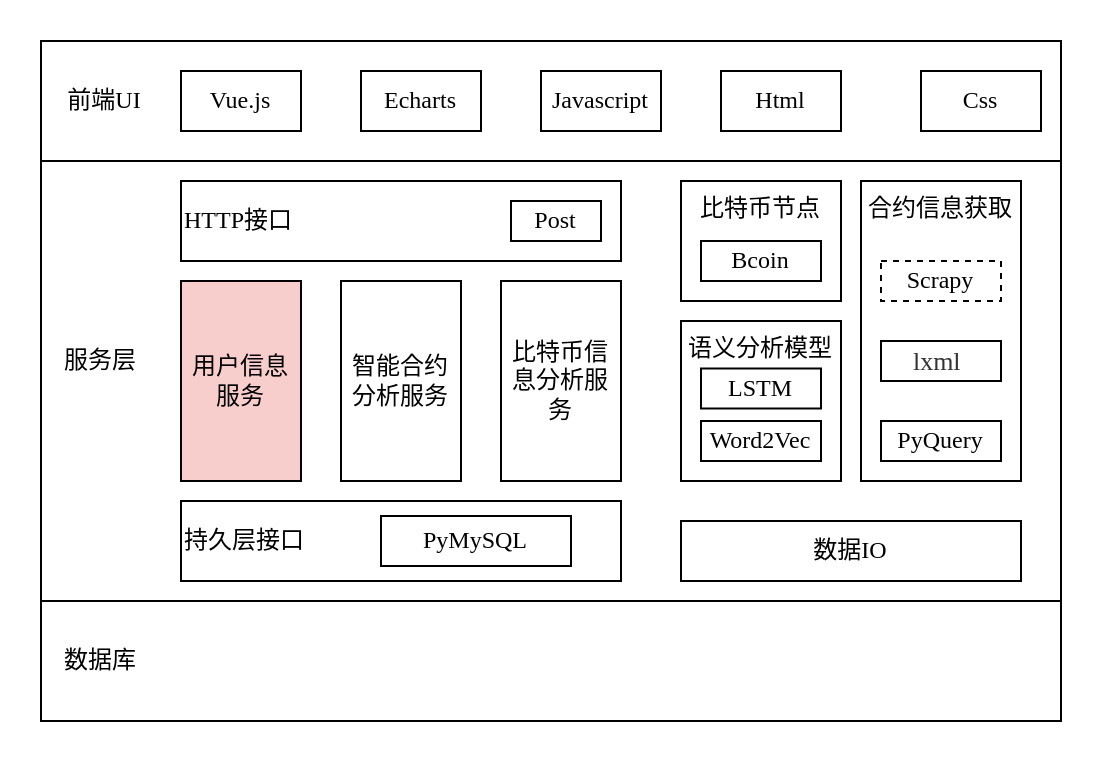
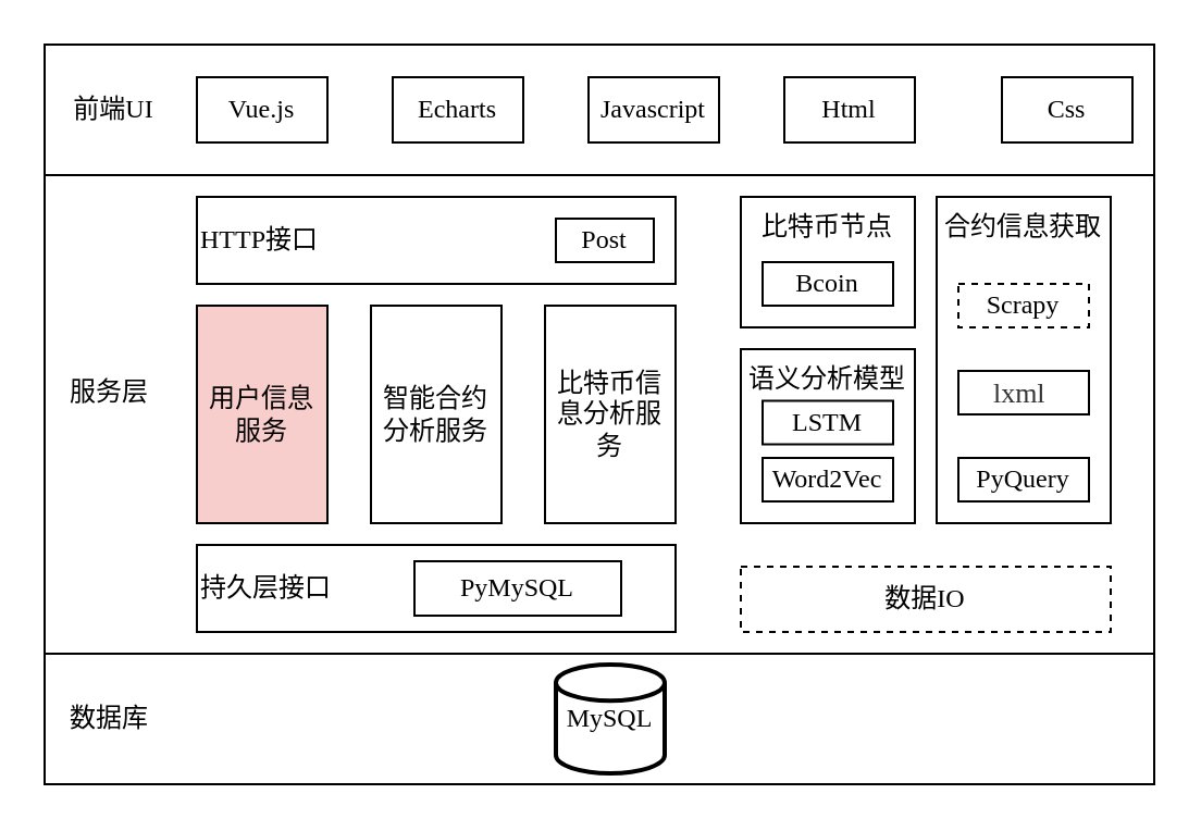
  <mxCell id="0" />
  <mxCell id="1" parent="0" />
  <mxCell id="2" value="" style="rounded=0;whiteSpace=wrap;html=1;fontFamily=Noto Serif SC;fontSource=https%3A%2F%2Ffonts.googleapis.com%2Fcss%3Ffamily%3DNoto%2BSerif%2BSC;" parent="1" vertex="1"><mxGeometry x="20" y="20" width="510" height="60" as="geometry" /></mxCell>
  <mxCell id="3" value="" style="rounded=0;whiteSpace=wrap;html=1;fontFamily=Noto Serif SC;fontSource=https%3A%2F%2Ffonts.googleapis.com%2Fcss%3Ffamily%3DNoto%2BSerif%2BSC;" parent="1" vertex="1"><mxGeometry x="20" y="80" width="510" height="220" as="geometry" /></mxCell>
  <mxCell id="4" value="" style="rounded=0;whiteSpace=wrap;html=1;align=left;spacingTop=10;fontFamily=Noto Serif SC;fontSource=https%3A%2F%2Ffonts.googleapis.com%2Fcss%3Ffamily%3DNoto%2BSerif%2BSC;" parent="1" vertex="1"><mxGeometry x="20" y="300" width="510" height="60" as="geometry" /></mxCell>
  <mxCell id="5" value="前端UI" style="text;html=1;strokeColor=none;fillColor=none;align=center;verticalAlign=middle;whiteSpace=wrap;rounded=0;fontFamily=Noto Serif SC;fontSource=https%3A%2F%2Ffonts.googleapis.com%2Fcss%3Ffamily%3DNoto%2BSerif%2BSC;" parent="1" vertex="1"><mxGeometry x="22" y="40" width="60" height="20" as="geometry" /></mxCell>
  <mxCell id="6" value="服务层" style="text;html=1;strokeColor=none;fillColor=none;align=center;verticalAlign=middle;whiteSpace=wrap;rounded=0;fontFamily=Noto Serif SC;fontSource=https%3A%2F%2Ffonts.googleapis.com%2Fcss%3Ffamily%3DNoto%2BSerif%2BSC;" parent="1" vertex="1"><mxGeometry x="30" y="170" width="40" height="20" as="geometry" /></mxCell>
  <mxCell id="7" value="Vue.js" style="rounded=0;whiteSpace=wrap;html=1;fontFamily=Noto Serif SC;fontSource=https%3A%2F%2Ffonts.googleapis.com%2Fcss%3Ffamily%3DNoto%2BSerif%2BSC;" parent="1" vertex="1"><mxGeometry x="90" y="35" width="60" height="30" as="geometry" /></mxCell>
  <mxCell id="8" value="HTTP接口" style="rounded=0;whiteSpace=wrap;html=1;fontFamily=Noto Serif SC;fontSource=https%3A%2F%2Ffonts.googleapis.com%2Fcss%3Ffamily%3DNoto%2BSerif%2BSC;align=left;" parent="1" vertex="1"><mxGeometry x="90" y="90" width="220" height="40" as="geometry" /></mxCell>
  <mxCell id="9" value="持久层接口" style="rounded=0;whiteSpace=wrap;html=1;fontFamily=Noto Serif SC;fontSource=https%3A%2F%2Ffonts.googleapis.com%2Fcss%3Ffamily%3DNoto%2BSerif%2BSC;align=left;" parent="1" vertex="1"><mxGeometry x="90" y="250" width="220" height="40" as="geometry" /></mxCell>
  <mxCell id="10" value="比特币节点" style="rounded=0;whiteSpace=wrap;html=1;fontFamily=Noto Serif SC;fontSource=https%3A%2F%2Ffonts.googleapis.com%2Fcss%3Ffamily%3DNoto%2BSerif%2BSC;verticalAlign=top;" parent="1" vertex="1"><mxGeometry x="340" y="90" width="80" height="60" as="geometry" /></mxCell>
  <mxCell id="11" value="合约信息获取" style="rounded=0;whiteSpace=wrap;html=1;fontFamily=Noto Serif SC;fontSource=https%3A%2F%2Ffonts.googleapis.com%2Fcss%3Ffamily%3DNoto%2BSerif%2BSC;verticalAlign=top;" parent="1" vertex="1"><mxGeometry x="430" y="90" width="80" height="150" as="geometry" /></mxCell>
  <mxCell id="12" value="语义分析模型" style="rounded=0;whiteSpace=wrap;html=1;fontFamily=Noto Serif SC;fontSource=https%3A%2F%2Ffonts.googleapis.com%2Fcss%3Ffamily%3DNoto%2BSerif%2BSC;verticalAlign=top;" parent="1" vertex="1"><mxGeometry x="340" y="160" width="80" height="80" as="geometry" /></mxCell>
- <mxCell id="13" value="数据IO" style="rounded=0;whiteSpace=wrap;html=1;fontFamily=Noto Serif SC;fontSource=https%3A%2F%2Ffonts.googleapis.com%2Fcss%3Ffamily%3DNoto%2BSerif%2BSC;" parent="1" vertex="1"><mxGeometry x="340" y="260" width="170" height="30" as="geometry" /></mxCell>
+ <mxCell id="13" value="数据IO" style="rounded=0;whiteSpace=wrap;html=1;fontFamily=Noto Serif SC;fontSource=https%3A%2F%2Ffonts.googleapis.com%2Fcss%3Ffamily%3DNoto%2BSerif%2BSC;dashed=1;" parent="1" vertex="1"><mxGeometry x="340" y="260" width="170" height="30" as="geometry" /></mxCell>
  <mxCell id="14" value="智能合约分析服务" style="rounded=0;whiteSpace=wrap;html=1;fontFamily=Noto Serif SC;fontSource=https%3A%2F%2Ffonts.googleapis.com%2Fcss%3Ffamily%3DNoto%2BSerif%2BSC;" parent="1" vertex="1"><mxGeometry x="170" y="140" width="60" height="100" as="geometry" /></mxCell>
  <mxCell id="15" value="比特币信息分析服务" style="rounded=0;whiteSpace=wrap;html=1;fontFamily=Noto Serif SC;fontSource=https%3A%2F%2Ffonts.googleapis.com%2Fcss%3Ffamily%3DNoto%2BSerif%2BSC;" parent="1" vertex="1"><mxGeometry x="250" y="140" width="60" height="100" as="geometry" /></mxCell>
  <mxCell id="16" value="用户信息服务" style="rounded=0;whiteSpace=wrap;html=1;fontFamily=Noto Serif SC;fontSource=https%3A%2F%2Ffonts.googleapis.com%2Fcss%3Ffamily%3DNoto%2BSerif%2BSC;fillColor=#f8cecc;" parent="1" vertex="1"><mxGeometry x="90" y="140" width="60" height="100" as="geometry" /></mxCell>
  <mxCell id="17" value="数据库" style="text;html=1;strokeColor=none;fillColor=none;align=center;verticalAlign=middle;whiteSpace=wrap;rounded=0;fontFamily=Noto Serif SC;fontSource=https%3A%2F%2Ffonts.googleapis.com%2Fcss%3Ffamily%3DNoto%2BSerif%2BSC;" parent="1" vertex="1"><mxGeometry x="30" y="320" width="40" height="20" as="geometry" /></mxCell>
+ <mxCell id="18" value="MySQL" style="strokeWidth=2;html=1;shape=mxgraph.flowchart.database;whiteSpace=wrap;fontFamily=Noto Serif SC;fontSource=https%3A%2F%2Ffonts.googleapis.com%2Fcss%3Ffamily%3DNoto%2BSerif%2BSC;" parent="1" vertex="1"><mxGeometry x="255" y="305" width="50" height="50" as="geometry" /></mxCell>
  <mxCell id="19" value="Javascript" style="rounded=0;whiteSpace=wrap;html=1;fontFamily=Noto Serif SC;fontSource=https%3A%2F%2Ffonts.googleapis.com%2Fcss%3Ffamily%3DNoto%2BSerif%2BSC;" parent="1" vertex="1"><mxGeometry x="270" y="35" width="60" height="30" as="geometry" /></mxCell>
  <mxCell id="20" value="Echarts" style="rounded=0;whiteSpace=wrap;html=1;fontFamily=Noto Serif SC;fontSource=https%3A%2F%2Ffonts.googleapis.com%2Fcss%3Ffamily%3DNoto%2BSerif%2BSC;" parent="1" vertex="1"><mxGeometry x="180" y="35" width="60" height="30" as="geometry" /></mxCell>
  <mxCell id="21" value="Html" style="rounded=0;whiteSpace=wrap;html=1;fontFamily=Noto Serif SC;fontSource=https%3A%2F%2Ffonts.googleapis.com%2Fcss%3Ffamily%3DNoto%2BSerif%2BSC;" parent="1" vertex="1"><mxGeometry x="360" y="35" width="60" height="30" as="geometry" /></mxCell>
  <mxCell id="22" value="Css" style="rounded=0;whiteSpace=wrap;html=1;fontFamily=Noto Serif SC;fontSource=https%3A%2F%2Ffonts.googleapis.com%2Fcss%3Ffamily%3DNoto%2BSerif%2BSC;" parent="1" vertex="1"><mxGeometry x="460" y="35" width="60" height="30" as="geometry" /></mxCell>
  <mxCell id="23" value="Post" style="rounded=0;whiteSpace=wrap;html=1;fontFamily=Noto Serif SC;fontSource=https%3A%2F%2Ffonts.googleapis.com%2Fcss%3Ffamily%3DNoto%2BSerif%2BSC;" parent="1" vertex="1"><mxGeometry x="255" y="100" width="45" height="20" as="geometry" /></mxCell>
  <mxCell id="24" value="Bcoin" style="rounded=0;whiteSpace=wrap;html=1;align=center;verticalAlign=middle;fontFamily=Noto Serif SC;fontSource=https%3A%2F%2Ffonts.googleapis.com%2Fcss%3Ffamily%3DNoto%2BSerif%2BSC;" parent="1" vertex="1"><mxGeometry x="350" y="120" width="60" height="20" as="geometry" /></mxCell>
  <mxCell id="25" value="LSTM" style="rounded=0;whiteSpace=wrap;html=1;align=center;verticalAlign=middle;fontFamily=Noto Serif SC;fontSource=https%3A%2F%2Ffonts.googleapis.com%2Fcss%3Ffamily%3DNoto%2BSerif%2BSC;" parent="1" vertex="1"><mxGeometry x="350" y="183.75" width="60" height="20" as="geometry" /></mxCell>
  <mxCell id="26" value="Word2Vec" style="rounded=0;whiteSpace=wrap;html=1;align=center;verticalAlign=middle;fontFamily=Noto Serif SC;fontSource=https%3A%2F%2Ffonts.googleapis.com%2Fcss%3Ffamily%3DNoto%2BSerif%2BSC;" parent="1" vertex="1"><mxGeometry x="350" y="210" width="60" height="20" as="geometry" /></mxCell>
  <mxCell id="27" value="Scrapy" style="rounded=0;whiteSpace=wrap;html=1;align=center;verticalAlign=middle;fontFamily=Noto Serif SC;fontSource=https%3A%2F%2Ffonts.googleapis.com%2Fcss%3Ffamily%3DNoto%2BSerif%2BSC;dashed=1;" parent="1" vertex="1"><mxGeometry x="440" y="130" width="60" height="20" as="geometry" /></mxCell>
  <mxCell id="28" value="&lt;span style=&quot;color: rgb(51, 51, 51); font-size: 13px; background-color: rgb(255, 255, 255);&quot;&gt;lxml&amp;nbsp;&lt;/span&gt;" style="rounded=0;whiteSpace=wrap;html=1;align=center;verticalAlign=middle;fontFamily=Noto Serif SC;fontSource=https%3A%2F%2Ffonts.googleapis.com%2Fcss%3Ffamily%3DNoto%2BSerif%2BSC;" parent="1" vertex="1"><mxGeometry x="440" y="170" width="60" height="20" as="geometry" /></mxCell>
  <mxCell id="29" value="PyQuery" style="rounded=0;whiteSpace=wrap;html=1;align=center;verticalAlign=middle;fontFamily=Noto Serif SC;fontSource=https%3A%2F%2Ffonts.googleapis.com%2Fcss%3Ffamily%3DNoto%2BSerif%2BSC;" parent="1" vertex="1"><mxGeometry x="440" y="210" width="60" height="20" as="geometry" /></mxCell>
  <mxCell id="30" value="PyMySQL" style="rounded=0;whiteSpace=wrap;html=1;fontFamily=Noto Serif SC;fontSource=https%3A%2F%2Ffonts.googleapis.com%2Fcss%3Ffamily%3DNoto%2BSerif%2BSC;" parent="1" vertex="1"><mxGeometry x="190" y="257.5" width="95" height="25" as="geometry" /></mxCell>
